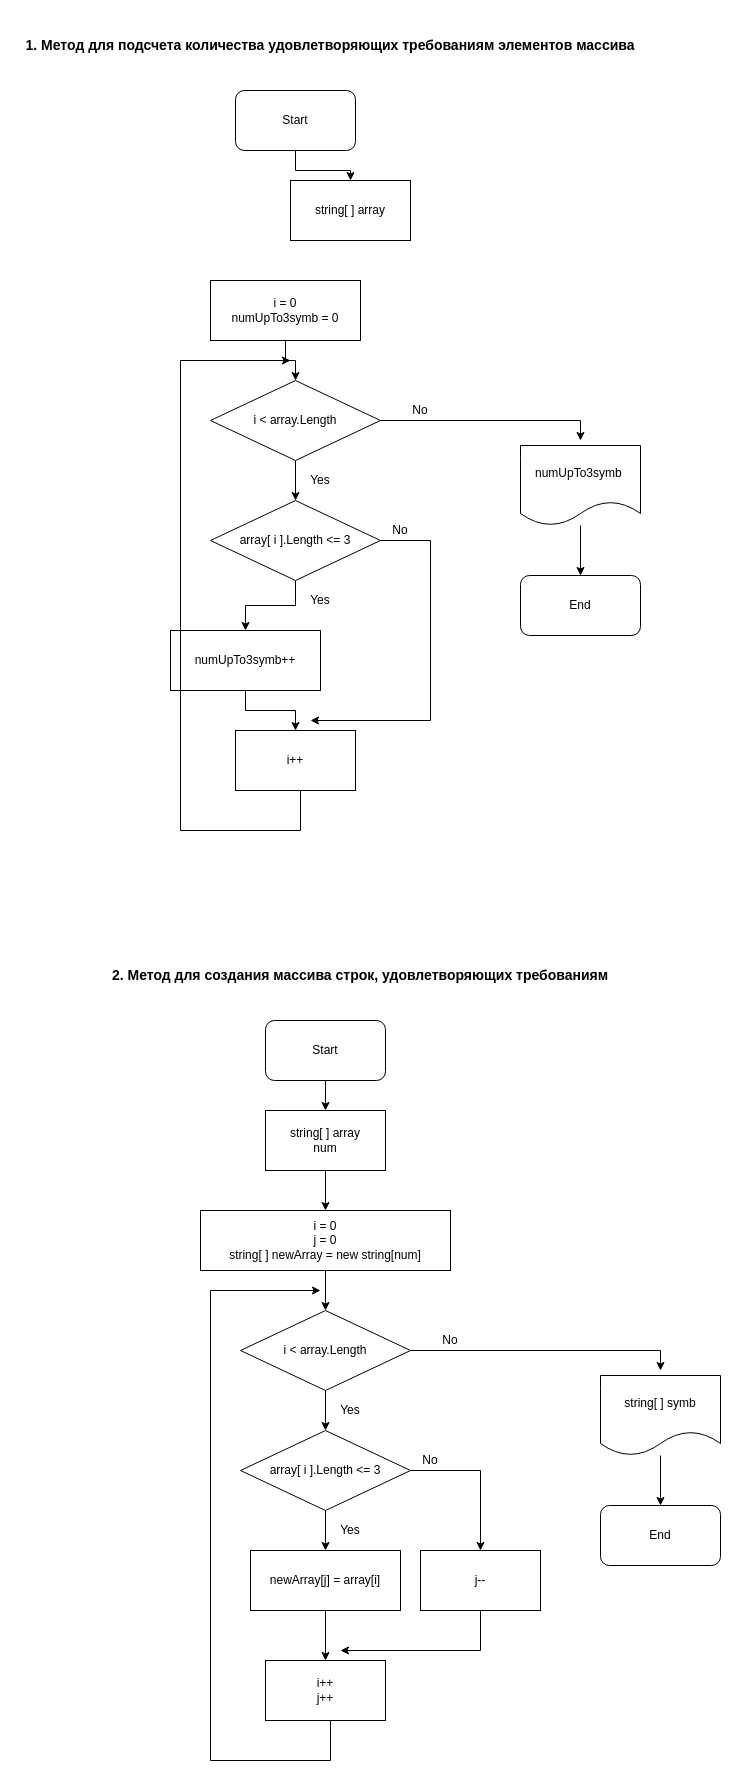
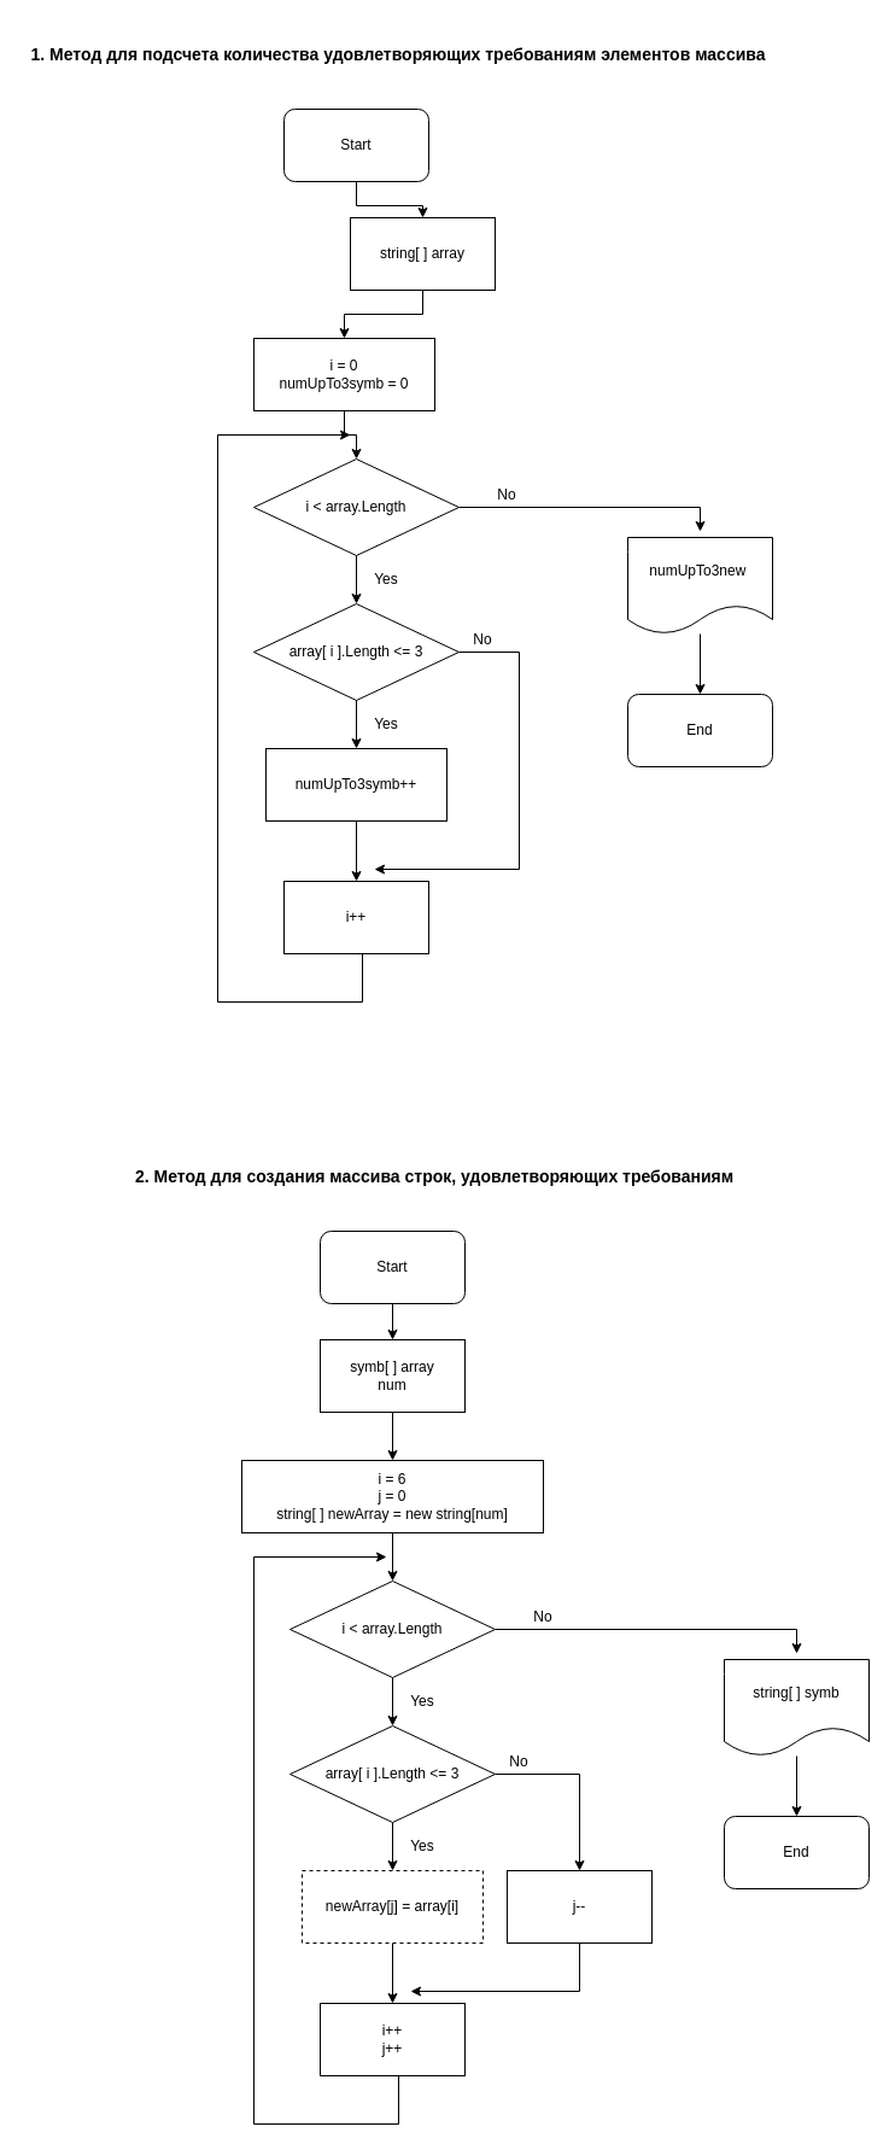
  <mxCell id="0" />
  <mxCell id="1" parent="0" />
  <mxCell id="2" value="" style="edgeStyle=orthogonalEdgeStyle;rounded=0;orthogonalLoop=1;jettySize=auto;html=1;" edge="1" parent="1" source="3" target="6"><mxGeometry relative="1" as="geometry" /></mxCell>
  <mxCell id="3" value="Start" style="rounded=1;whiteSpace=wrap;html=1;" vertex="1" parent="1"><mxGeometry x="235" y="90" width="120" height="60" as="geometry" /></mxCell>
  <mxCell id="4" value="&lt;b&gt;&lt;font style=&quot;font-size: 14px&quot;&gt;1. Метод для подсчета количества удовлетворяющих требованиям элементов массива&lt;/font&gt;&lt;/b&gt;" style="text;html=1;strokeColor=none;fillColor=none;align=center;verticalAlign=middle;whiteSpace=wrap;rounded=0;" vertex="1" parent="1"><mxGeometry x="20" y="20" width="620" height="50" as="geometry" /></mxCell>
+ <mxCell id="5" value="" style="edgeStyle=orthogonalEdgeStyle;rounded=0;orthogonalLoop=1;jettySize=auto;html=1;" edge="1" parent="1" source="6" target="11"><mxGeometry relative="1" as="geometry" /></mxCell>
  <mxCell id="6" value="string[ ] array" style="rounded=0;whiteSpace=wrap;html=1;" vertex="1" parent="1"><mxGeometry x="290" y="180" width="120" height="60" as="geometry" /></mxCell>
  <mxCell id="7" value="" style="edgeStyle=orthogonalEdgeStyle;rounded=0;orthogonalLoop=1;jettySize=auto;html=1;" edge="1" parent="1" source="9" target="14"><mxGeometry relative="1" as="geometry" /></mxCell>
  <mxCell id="8" style="edgeStyle=orthogonalEdgeStyle;rounded=0;orthogonalLoop=1;jettySize=auto;html=1;" edge="1" parent="1" source="9"><mxGeometry relative="1" as="geometry"><mxPoint x="580" y="440" as="targetPoint" /><Array as="points"><mxPoint x="580" y="420" /></Array></mxGeometry></mxCell>
  <mxCell id="9" value="i &amp;lt; array.Length" style="rhombus;whiteSpace=wrap;html=1;" vertex="1" parent="1"><mxGeometry x="210" y="380" width="170" height="80" as="geometry" /></mxCell>
  <mxCell id="10" value="" style="edgeStyle=orthogonalEdgeStyle;rounded=0;orthogonalLoop=1;jettySize=auto;html=1;" edge="1" parent="1" source="11" target="9"><mxGeometry relative="1" as="geometry" /></mxCell>
  <mxCell id="11" value="i = 0&lt;br&gt;numUpTo3symb = 0" style="rounded=0;whiteSpace=wrap;html=1;" vertex="1" parent="1"><mxGeometry x="210" y="280" width="150" height="60" as="geometry" /></mxCell>
  <mxCell id="12" value="" style="edgeStyle=orthogonalEdgeStyle;rounded=0;orthogonalLoop=1;jettySize=auto;html=1;" edge="1" parent="1" source="14" target="16"><mxGeometry relative="1" as="geometry" /></mxCell>
  <mxCell id="13" style="edgeStyle=orthogonalEdgeStyle;rounded=0;orthogonalLoop=1;jettySize=auto;html=1;" edge="1" parent="1" source="14"><mxGeometry relative="1" as="geometry"><mxPoint x="310" y="720" as="targetPoint" /><Array as="points"><mxPoint x="430" y="540" /><mxPoint x="430" y="720" /></Array></mxGeometry></mxCell>
  <mxCell id="14" value="array[ i ].Length &amp;lt;= 3" style="rhombus;whiteSpace=wrap;html=1;" vertex="1" parent="1"><mxGeometry x="210" y="500" width="170" height="80" as="geometry" /></mxCell>
  <mxCell id="15" value="" style="edgeStyle=orthogonalEdgeStyle;rounded=0;orthogonalLoop=1;jettySize=auto;html=1;" edge="1" parent="1" source="16" target="20"><mxGeometry relative="1" as="geometry" /></mxCell>
- <mxCell id="16" value="numUpTo3symb++" style="rounded=0;whiteSpace=wrap;html=1;" vertex="1" parent="1"><mxGeometry x="170" y="630" width="150" height="60" as="geometry" /></mxCell>
+ <mxCell id="16" value="numUpTo3symb++" style="rounded=0;whiteSpace=wrap;html=1;" vertex="1" parent="1"><mxGeometry x="220" y="620" width="150" height="60" as="geometry" /></mxCell>
  <mxCell id="17" value="Yes" style="text;html=1;strokeColor=none;fillColor=none;align=center;verticalAlign=middle;whiteSpace=wrap;rounded=0;" vertex="1" parent="1"><mxGeometry x="300" y="590" width="40" height="20" as="geometry" /></mxCell>
  <mxCell id="18" value="No" style="text;html=1;strokeColor=none;fillColor=none;align=center;verticalAlign=middle;whiteSpace=wrap;rounded=0;" vertex="1" parent="1"><mxGeometry x="380" y="520" width="40" height="20" as="geometry" /></mxCell>
  <mxCell id="19" style="edgeStyle=orthogonalEdgeStyle;rounded=0;orthogonalLoop=1;jettySize=auto;html=1;" edge="1" parent="1" source="20"><mxGeometry relative="1" as="geometry"><mxPoint x="290" y="360" as="targetPoint" /><Array as="points"><mxPoint x="300" y="830" /><mxPoint x="180" y="830" /><mxPoint x="180" y="360" /></Array></mxGeometry></mxCell>
  <mxCell id="20" value="i++" style="rounded=0;whiteSpace=wrap;html=1;" vertex="1" parent="1"><mxGeometry x="235" y="730" width="120" height="60" as="geometry" /></mxCell>
  <mxCell id="21" value="" style="edgeStyle=orthogonalEdgeStyle;rounded=0;orthogonalLoop=1;jettySize=auto;html=1;" edge="1" parent="1" source="22" target="23"><mxGeometry relative="1" as="geometry" /></mxCell>
- <mxCell id="22" value="&lt;span&gt;numUpTo3symb&amp;nbsp;&lt;/span&gt;" style="shape=document;whiteSpace=wrap;html=1;boundedLbl=1;" vertex="1" parent="1"><mxGeometry x="520" y="445" width="120" height="80" as="geometry" /></mxCell>
+ <mxCell id="22" value="&lt;span&gt;numUpTo3new&amp;nbsp;&lt;/span&gt;" style="shape=document;whiteSpace=wrap;html=1;boundedLbl=1;" vertex="1" parent="1"><mxGeometry x="520" y="445" width="120" height="80" as="geometry" /></mxCell>
  <mxCell id="23" value="End" style="rounded=1;whiteSpace=wrap;html=1;" vertex="1" parent="1"><mxGeometry x="520" y="575" width="120" height="60" as="geometry" /></mxCell>
  <mxCell id="24" value="No" style="text;html=1;strokeColor=none;fillColor=none;align=center;verticalAlign=middle;whiteSpace=wrap;rounded=0;" vertex="1" parent="1"><mxGeometry x="400" y="400" width="40" height="20" as="geometry" /></mxCell>
  <mxCell id="25" value="Yes" style="text;html=1;strokeColor=none;fillColor=none;align=center;verticalAlign=middle;whiteSpace=wrap;rounded=0;" vertex="1" parent="1"><mxGeometry x="300" y="470" width="40" height="20" as="geometry" /></mxCell>
  <mxCell id="26" value="" style="edgeStyle=orthogonalEdgeStyle;rounded=0;orthogonalLoop=1;jettySize=auto;html=1;" edge="1" parent="1" source="27" target="30"><mxGeometry relative="1" as="geometry" /></mxCell>
  <mxCell id="27" value="Start" style="rounded=1;whiteSpace=wrap;html=1;" vertex="1" parent="1"><mxGeometry x="265" y="1020" width="120" height="60" as="geometry" /></mxCell>
  <mxCell id="28" value="&lt;b&gt;&lt;font style=&quot;font-size: 14px&quot;&gt;2. Метод для создания массива строк, удовлетворяющих требованиям&lt;br&gt;&lt;/font&gt;&lt;/b&gt;" style="text;html=1;strokeColor=none;fillColor=none;align=center;verticalAlign=middle;whiteSpace=wrap;rounded=0;" vertex="1" parent="1"><mxGeometry x="50" y="950" width="620" height="50" as="geometry" /></mxCell>
  <mxCell id="29" value="" style="edgeStyle=orthogonalEdgeStyle;rounded=0;orthogonalLoop=1;jettySize=auto;html=1;" edge="1" parent="1" source="30" target="35"><mxGeometry relative="1" as="geometry" /></mxCell>
- <mxCell id="30" value="string[ ] array&lt;br&gt;num" style="rounded=0;whiteSpace=wrap;html=1;" vertex="1" parent="1"><mxGeometry x="265" y="1110" width="120" height="60" as="geometry" /></mxCell>
+ <mxCell id="30" value="symb[ ] array&lt;br&gt;num" style="rounded=0;whiteSpace=wrap;html=1;" vertex="1" parent="1"><mxGeometry x="265" y="1110" width="120" height="60" as="geometry" /></mxCell>
  <mxCell id="31" value="" style="edgeStyle=orthogonalEdgeStyle;rounded=0;orthogonalLoop=1;jettySize=auto;html=1;" edge="1" parent="1" source="33" target="38"><mxGeometry relative="1" as="geometry" /></mxCell>
  <mxCell id="32" style="edgeStyle=orthogonalEdgeStyle;rounded=0;orthogonalLoop=1;jettySize=auto;html=1;" edge="1" parent="1" source="33"><mxGeometry relative="1" as="geometry"><mxPoint x="660" y="1370" as="targetPoint" /><Array as="points"><mxPoint x="660" y="1350" /></Array></mxGeometry></mxCell>
  <mxCell id="33" value="i &amp;lt; array.Length" style="rhombus;whiteSpace=wrap;html=1;" vertex="1" parent="1"><mxGeometry x="240" y="1310" width="170" height="80" as="geometry" /></mxCell>
  <mxCell id="34" value="" style="edgeStyle=orthogonalEdgeStyle;rounded=0;orthogonalLoop=1;jettySize=auto;html=1;" edge="1" parent="1" source="35" target="33"><mxGeometry relative="1" as="geometry" /></mxCell>
- <mxCell id="35" value="i = 0&lt;br&gt;j = 0&lt;br&gt;string[ ] newArray = new string[num]" style="rounded=0;whiteSpace=wrap;html=1;" vertex="1" parent="1"><mxGeometry x="200" y="1210" width="250" height="60" as="geometry" /></mxCell>
+ <mxCell id="35" value="i = 6&lt;br&gt;j = 0&lt;br&gt;string[ ] newArray = new string[num]" style="rounded=0;whiteSpace=wrap;html=1;" vertex="1" parent="1"><mxGeometry x="200" y="1210" width="250" height="60" as="geometry" /></mxCell>
  <mxCell id="36" value="" style="edgeStyle=orthogonalEdgeStyle;rounded=0;orthogonalLoop=1;jettySize=auto;html=1;" edge="1" parent="1" source="38" target="40"><mxGeometry relative="1" as="geometry" /></mxCell>
  <mxCell id="37" style="edgeStyle=orthogonalEdgeStyle;rounded=0;orthogonalLoop=1;jettySize=auto;html=1;entryX=0.5;entryY=0;entryDx=0;entryDy=0;" edge="1" parent="1" source="38" target="51"><mxGeometry relative="1" as="geometry"><mxPoint x="340" y="1650" as="targetPoint" /><Array as="points"><mxPoint x="480" y="1470" /></Array></mxGeometry></mxCell>
  <mxCell id="38" value="array[ i ].Length &amp;lt;= 3" style="rhombus;whiteSpace=wrap;html=1;" vertex="1" parent="1"><mxGeometry x="240" y="1430" width="170" height="80" as="geometry" /></mxCell>
  <mxCell id="39" value="" style="edgeStyle=orthogonalEdgeStyle;rounded=0;orthogonalLoop=1;jettySize=auto;html=1;" edge="1" parent="1" source="40" target="44"><mxGeometry relative="1" as="geometry" /></mxCell>
- <mxCell id="40" value="newArray[j] = array[i]" style="rounded=0;whiteSpace=wrap;html=1;" vertex="1" parent="1"><mxGeometry x="250" y="1550" width="150" height="60" as="geometry" /></mxCell>
+ <mxCell id="40" value="newArray[j] = array[i]" style="rounded=0;whiteSpace=wrap;html=1;dashed=1;" vertex="1" parent="1"><mxGeometry x="250" y="1550" width="150" height="60" as="geometry" /></mxCell>
  <mxCell id="41" value="Yes" style="text;html=1;strokeColor=none;fillColor=none;align=center;verticalAlign=middle;whiteSpace=wrap;rounded=0;" vertex="1" parent="1"><mxGeometry x="330" y="1520" width="40" height="20" as="geometry" /></mxCell>
  <mxCell id="42" value="No" style="text;html=1;strokeColor=none;fillColor=none;align=center;verticalAlign=middle;whiteSpace=wrap;rounded=0;" vertex="1" parent="1"><mxGeometry x="410" y="1450" width="40" height="20" as="geometry" /></mxCell>
  <mxCell id="43" style="edgeStyle=orthogonalEdgeStyle;rounded=0;orthogonalLoop=1;jettySize=auto;html=1;" edge="1" parent="1" source="44"><mxGeometry relative="1" as="geometry"><mxPoint x="320" y="1290" as="targetPoint" /><Array as="points"><mxPoint x="330" y="1760" /><mxPoint x="210" y="1760" /><mxPoint x="210" y="1290" /></Array></mxGeometry></mxCell>
  <mxCell id="44" value="i++&lt;br&gt;j++" style="rounded=0;whiteSpace=wrap;html=1;" vertex="1" parent="1"><mxGeometry x="265" y="1660" width="120" height="60" as="geometry" /></mxCell>
  <mxCell id="45" value="" style="edgeStyle=orthogonalEdgeStyle;rounded=0;orthogonalLoop=1;jettySize=auto;html=1;" edge="1" parent="1" source="46" target="47"><mxGeometry relative="1" as="geometry" /></mxCell>
  <mxCell id="46" value="string[ ] symb" style="shape=document;whiteSpace=wrap;html=1;boundedLbl=1;" vertex="1" parent="1"><mxGeometry x="600" y="1375" width="120" height="80" as="geometry" /></mxCell>
  <mxCell id="47" value="End" style="rounded=1;whiteSpace=wrap;html=1;" vertex="1" parent="1"><mxGeometry x="600" y="1505" width="120" height="60" as="geometry" /></mxCell>
  <mxCell id="48" value="No" style="text;html=1;strokeColor=none;fillColor=none;align=center;verticalAlign=middle;whiteSpace=wrap;rounded=0;" vertex="1" parent="1"><mxGeometry x="430" y="1330" width="40" height="20" as="geometry" /></mxCell>
  <mxCell id="49" value="Yes" style="text;html=1;strokeColor=none;fillColor=none;align=center;verticalAlign=middle;whiteSpace=wrap;rounded=0;" vertex="1" parent="1"><mxGeometry x="330" y="1400" width="40" height="20" as="geometry" /></mxCell>
  <mxCell id="50" style="edgeStyle=orthogonalEdgeStyle;rounded=0;orthogonalLoop=1;jettySize=auto;html=1;" edge="1" parent="1" source="51"><mxGeometry relative="1" as="geometry"><mxPoint x="340" y="1650" as="targetPoint" /><Array as="points"><mxPoint x="480" y="1650" /></Array></mxGeometry></mxCell>
  <mxCell id="51" value="j--" style="rounded=0;whiteSpace=wrap;html=1;" vertex="1" parent="1"><mxGeometry x="420" y="1550" width="120" height="60" as="geometry" /></mxCell>
